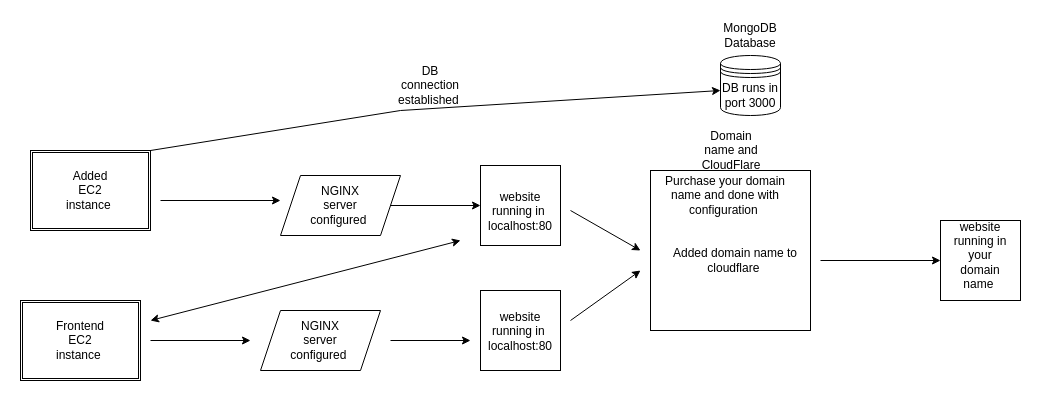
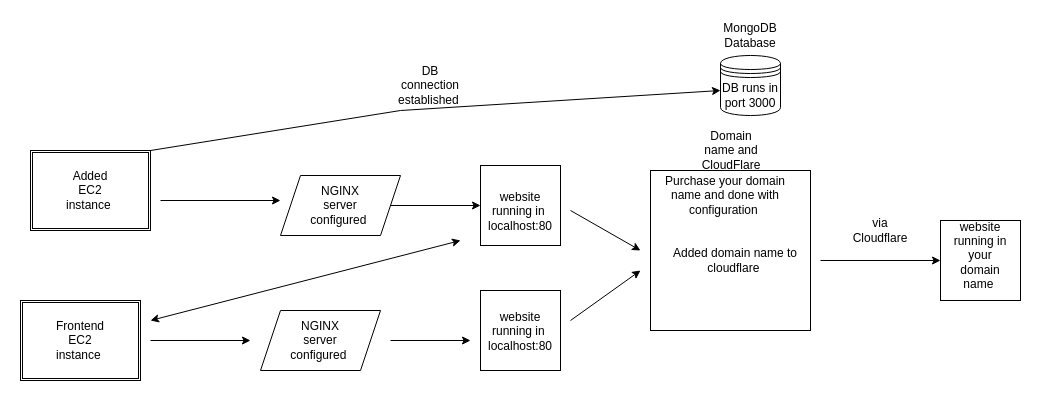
  <mxCell id="0" />
  <mxCell id="1" parent="0" />
  <mxCell id="2" value="MongoDB Database" style="text;strokeColor=none;align=center;fillColor=none;html=1;verticalAlign=middle;whiteSpace=wrap;rounded=0;" vertex="1" parent="1"><mxGeometry x="720" y="20" width="60" height="30" as="geometry" /></mxCell>
  <mxCell id="3" value="" style="shape=ext;double=1;rounded=0;whiteSpace=wrap;html=1;" vertex="1" parent="1"><mxGeometry x="20" y="300" width="120" height="80" as="geometry" /></mxCell>
  <mxCell id="4" value="" style="shape=ext;double=1;rounded=0;whiteSpace=wrap;html=1;" vertex="1" parent="1"><mxGeometry x="30" y="150" width="120" height="80" as="geometry" /></mxCell>
  <mxCell id="5" value="Added EC2 instance&amp;nbsp;" style="text;strokeColor=none;align=center;fillColor=none;html=1;verticalAlign=middle;whiteSpace=wrap;rounded=0;" vertex="1" parent="1"><mxGeometry x="60" y="175" width="60" height="30" as="geometry" /></mxCell>
  <mxCell id="6" value="Frontend EC2 instance&amp;nbsp;" style="text;strokeColor=none;align=center;fillColor=none;html=1;verticalAlign=middle;whiteSpace=wrap;rounded=0;" vertex="1" parent="1"><mxGeometry x="50" y="325" width="60" height="30" as="geometry" /></mxCell>
  <mxCell id="7" value="DB connection established&amp;nbsp;" style="text;html=1;strokeColor=none;fillColor=none;align=center;verticalAlign=middle;whiteSpace=wrap;rounded=0;" vertex="1" parent="1"><mxGeometry x="400" y="70" width="60" height="30" as="geometry" /></mxCell>
  <mxCell id="8" value="" style="endArrow=classic;html=1;rounded=0;exitX=1;exitY=0;exitDx=0;exitDy=0;entryX=0;entryY=0;entryDx=0;entryDy=0;" edge="1" parent="1" source="4"><mxGeometry relative="1" as="geometry"><mxPoint x="140" y="140" as="sourcePoint" /><mxPoint x="720" y="90" as="targetPoint" /><Array as="points"><mxPoint x="400" y="110" /></Array></mxGeometry></mxCell>
  <mxCell id="9" value="" style="endArrow=classic;html=1;rounded=0;" edge="1" parent="1"><mxGeometry width="50" height="50" relative="1" as="geometry"><mxPoint x="160" y="200" as="sourcePoint" /><mxPoint x="280" y="200" as="targetPoint" /></mxGeometry></mxCell>
  <mxCell id="10" value="" style="shape=parallelogram;perimeter=parallelogramPerimeter;whiteSpace=wrap;html=1;fixedSize=1;" vertex="1" parent="1"><mxGeometry x="280" y="175" width="120" height="60" as="geometry" /></mxCell>
  <mxCell id="11" value="NGINX server configured&amp;nbsp;&lt;br&gt;" style="text;html=1;strokeColor=none;fillColor=none;align=center;verticalAlign=middle;whiteSpace=wrap;rounded=0;" vertex="1" parent="1"><mxGeometry x="310" y="190" width="60" height="30" as="geometry" /></mxCell>
  <mxCell id="12" value="" style="endArrow=classic;html=1;rounded=0;" edge="1" parent="1" source="10" target="14"><mxGeometry width="50" height="50" relative="1" as="geometry"><mxPoint x="400" y="260" as="sourcePoint" /><mxPoint x="440" y="205" as="targetPoint" /></mxGeometry></mxCell>
  <mxCell id="13" value="" style="shape=datastore;whiteSpace=wrap;html=1;" vertex="1" parent="1"><mxGeometry x="720" y="55" width="60" height="60" as="geometry" /></mxCell>
  <mxCell id="14" value="" style="whiteSpace=wrap;html=1;aspect=fixed;" vertex="1" parent="1"><mxGeometry x="480" y="165" width="80" height="80" as="geometry" /></mxCell>
  <mxCell id="15" value="website running in&amp;nbsp;&lt;br&gt;localhost:80" style="text;html=1;strokeColor=none;fillColor=none;align=center;verticalAlign=middle;whiteSpace=wrap;rounded=0;" vertex="1" parent="1"><mxGeometry x="490" y="210" width="60" as="geometry" /></mxCell>
  <mxCell id="16" value="" style="shape=parallelogram;perimeter=parallelogramPerimeter;whiteSpace=wrap;html=1;fixedSize=1;" vertex="1" parent="1"><mxGeometry x="260" y="310" width="120" height="60" as="geometry" /></mxCell>
  <mxCell id="17" value="" style="whiteSpace=wrap;html=1;aspect=fixed;" vertex="1" parent="1"><mxGeometry x="480" y="290" width="80" height="80" as="geometry" /></mxCell>
  <mxCell id="18" value="" style="endArrow=classic;html=1;rounded=0;" edge="1" parent="1"><mxGeometry width="50" height="50" relative="1" as="geometry"><mxPoint x="150" y="340" as="sourcePoint" /><mxPoint x="250" y="340" as="targetPoint" /></mxGeometry></mxCell>
  <mxCell id="19" value="NGINX server configured&amp;nbsp;&lt;br&gt;" style="text;html=1;strokeColor=none;fillColor=none;align=center;verticalAlign=middle;whiteSpace=wrap;rounded=0;" vertex="1" parent="1"><mxGeometry x="290" y="325" width="60" height="30" as="geometry" /></mxCell>
  <mxCell id="20" value="website running in&amp;nbsp;&lt;br&gt;localhost:80" style="text;html=1;strokeColor=none;fillColor=none;align=center;verticalAlign=middle;whiteSpace=wrap;rounded=0;" vertex="1" parent="1"><mxGeometry x="490" y="330" width="60" as="geometry" /></mxCell>
  <mxCell id="21" value="" style="endArrow=classic;html=1;rounded=0;" edge="1" parent="1"><mxGeometry width="50" height="50" relative="1" as="geometry"><mxPoint x="390" y="340" as="sourcePoint" /><mxPoint x="470" y="340" as="targetPoint" /></mxGeometry></mxCell>
  <mxCell id="22" value="" style="endArrow=classic;startArrow=classic;html=1;rounded=0;" edge="1" parent="1"><mxGeometry width="50" height="50" relative="1" as="geometry"><mxPoint x="150" y="320" as="sourcePoint" /><mxPoint x="460" y="240" as="targetPoint" /></mxGeometry></mxCell>
  <mxCell id="23" value="DB runs in port 3000" style="text;strokeColor=none;align=center;fillColor=none;html=1;verticalAlign=middle;whiteSpace=wrap;rounded=0;" vertex="1" parent="1"><mxGeometry x="720" y="80" width="60" height="30" as="geometry" /></mxCell>
  <mxCell id="24" value="" style="whiteSpace=wrap;html=1;aspect=fixed;" vertex="1" parent="1"><mxGeometry x="650" y="170" width="160" height="160" as="geometry" /></mxCell>
  <mxCell id="25" value="Domain name and CloudFlare" style="text;html=1;strokeColor=none;fillColor=none;align=center;verticalAlign=middle;whiteSpace=wrap;rounded=0;" vertex="1" parent="1"><mxGeometry x="701" y="135" width="60" height="30" as="geometry" /></mxCell>
  <mxCell id="26" value="" style="endArrow=classic;html=1;rounded=0;" edge="1" parent="1"><mxGeometry width="50" height="50" relative="1" as="geometry"><mxPoint x="570" y="210" as="sourcePoint" /><mxPoint x="640" y="250" as="targetPoint" /></mxGeometry></mxCell>
  <mxCell id="27" value="" style="endArrow=classic;html=1;rounded=0;" edge="1" parent="1"><mxGeometry width="50" height="50" relative="1" as="geometry"><mxPoint x="570" y="320" as="sourcePoint" /><mxPoint x="640" y="270" as="targetPoint" /></mxGeometry></mxCell>
  <mxCell id="28" value="Purchase your domain name and done with configuration&amp;nbsp;&lt;br&gt;" style="text;html=1;strokeColor=none;fillColor=none;align=center;verticalAlign=middle;whiteSpace=wrap;rounded=0;" vertex="1" parent="1"><mxGeometry x="660" y="180" width="130" height="30" as="geometry" /></mxCell>
  <mxCell id="29" value="Added domain name to cloudflare&amp;nbsp;" style="text;html=1;strokeColor=none;fillColor=none;align=center;verticalAlign=middle;whiteSpace=wrap;rounded=0;" vertex="1" parent="1"><mxGeometry x="670" y="240" width="130" height="40" as="geometry" /></mxCell>
  <mxCell id="30" value="" style="endArrow=classic;html=1;rounded=0;" edge="1" parent="1" target="31"><mxGeometry width="50" height="50" relative="1" as="geometry"><mxPoint x="820" y="260" as="sourcePoint" /><mxPoint x="980" y="260" as="targetPoint" /></mxGeometry></mxCell>
  <mxCell id="31" value="" style="whiteSpace=wrap;html=1;aspect=fixed;" vertex="1" parent="1"><mxGeometry x="940" y="220" width="80" height="80" as="geometry" /></mxCell>
  <mxCell id="32" value="website running in your domain name&amp;nbsp;" style="text;html=1;strokeColor=none;fillColor=none;align=center;verticalAlign=middle;whiteSpace=wrap;rounded=0;" vertex="1" parent="1"><mxGeometry x="950" y="240" width="60" height="30" as="geometry" /></mxCell>
+ <mxCell id="33" value="via Cloudflare" style="text;html=1;strokeColor=none;fillColor=none;align=center;verticalAlign=middle;whiteSpace=wrap;rounded=0;" vertex="1" parent="1"><mxGeometry x="850" y="215" width="60" height="30" as="geometry" /></mxCell>
